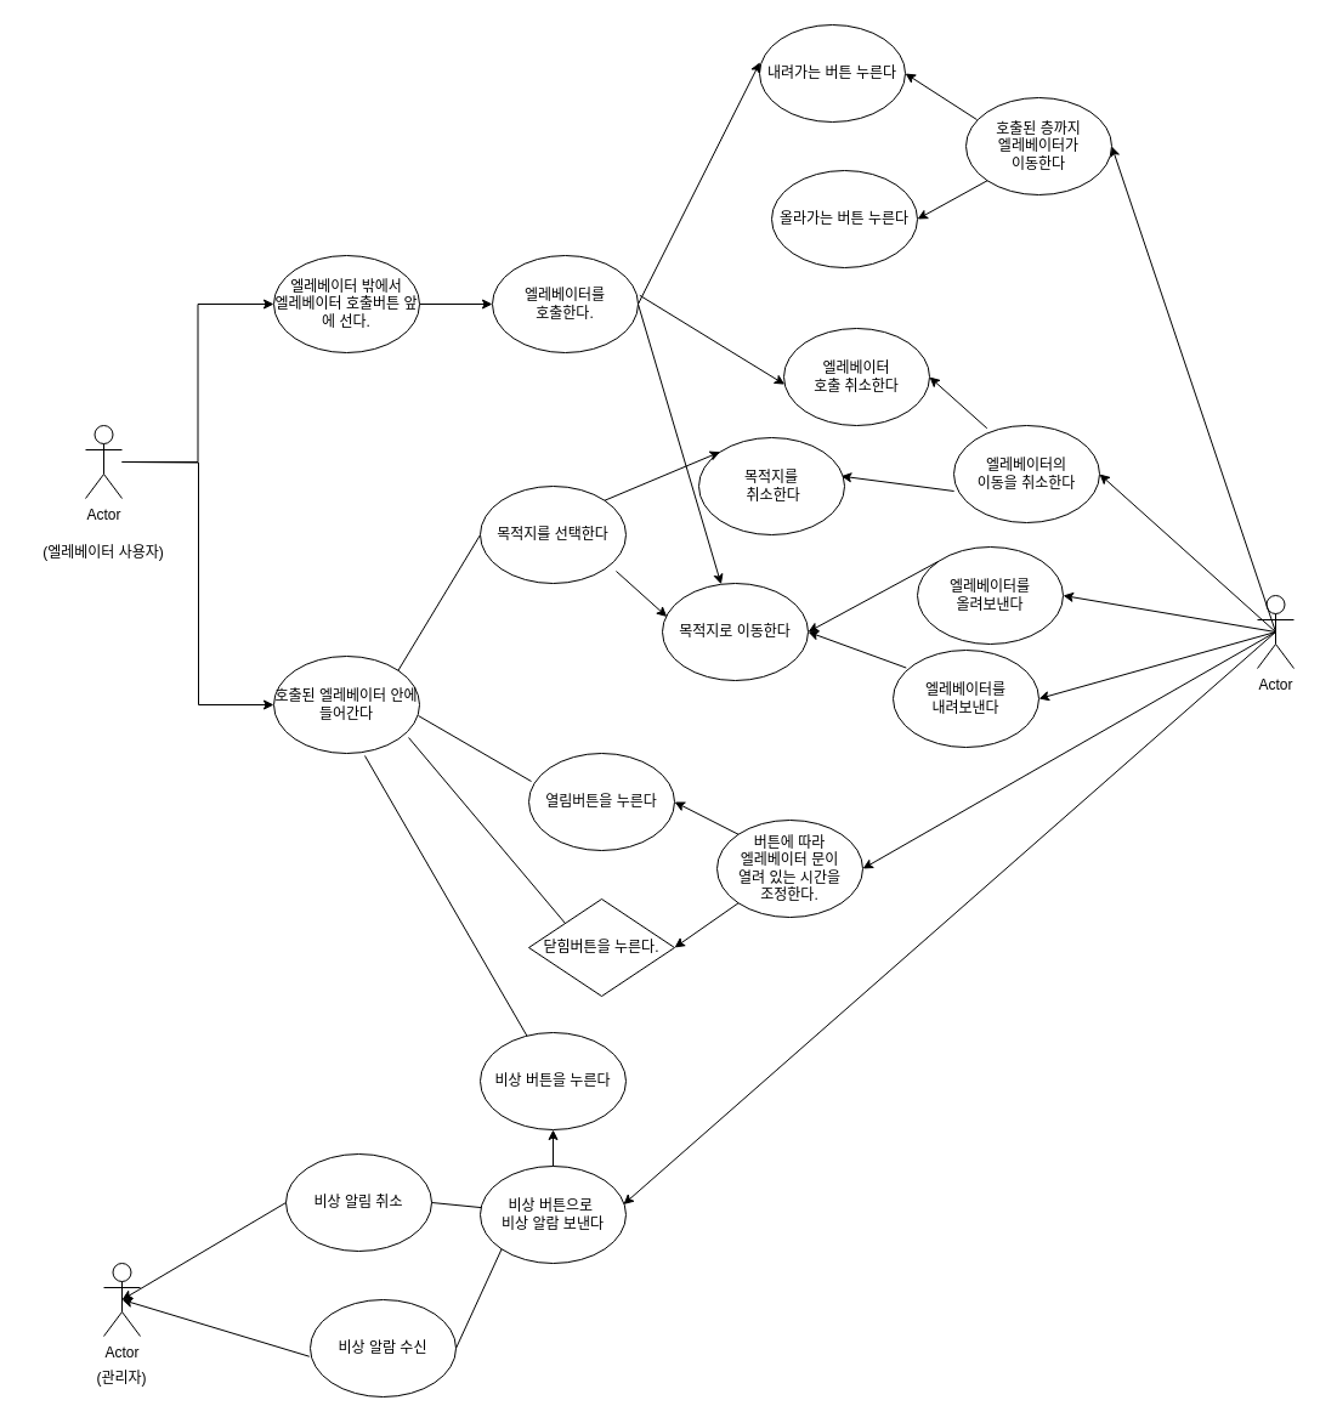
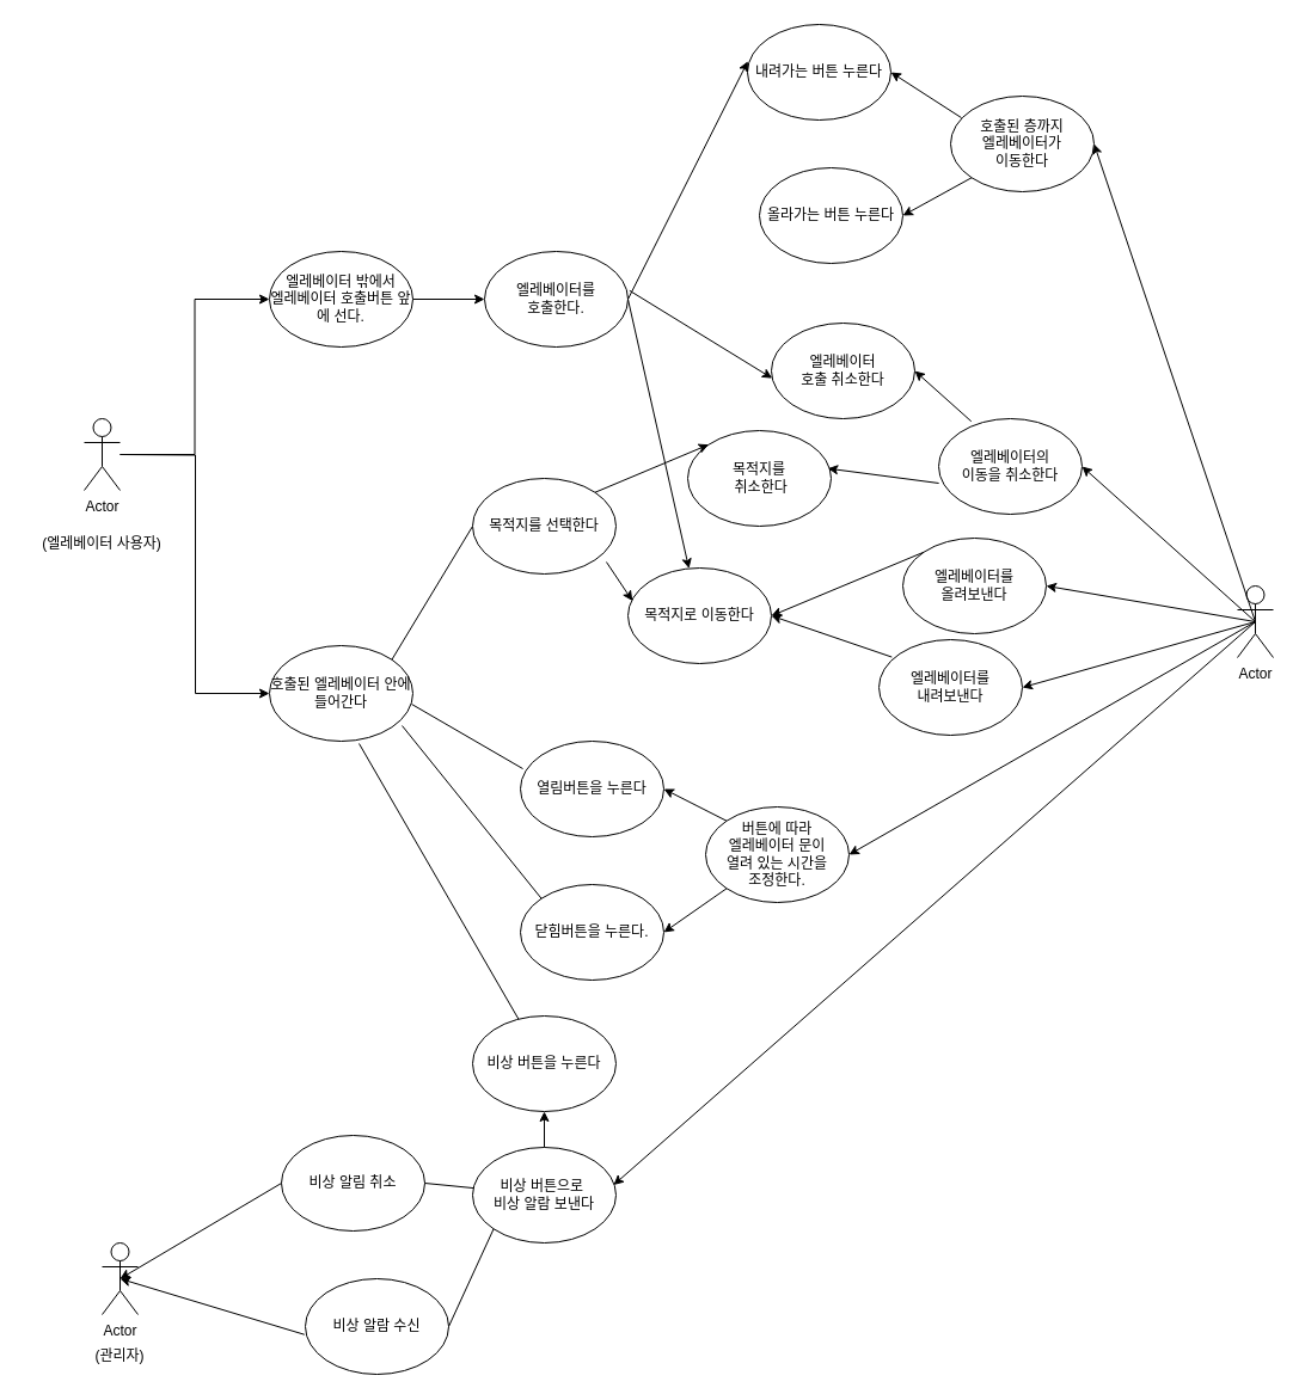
  <mxCell id="0" />
  <mxCell id="1" parent="0" />
  <mxCell id="2" value="" style="edgeStyle=orthogonalEdgeStyle;rounded=0;orthogonalLoop=1;jettySize=auto;html=1;entryX=0;entryY=0.5;entryDx=0;entryDy=0;" parent="1" source="3" target="6" edge="1"><mxGeometry relative="1" as="geometry"><mxPoint x="155" y="380" as="targetPoint" /></mxGeometry></mxCell>
  <mxCell id="3" value="Actor" style="shape=umlActor;verticalLabelPosition=bottom;verticalAlign=top;html=1;outlineConnect=0;" parent="1" vertex="1"><mxGeometry x="70" y="350" width="30" height="60" as="geometry" /></mxCell>
  <mxCell id="4" value="Actor" style="shape=umlActor;verticalLabelPosition=bottom;verticalAlign=top;html=1;outlineConnect=0;" parent="1" vertex="1"><mxGeometry x="85" y="1040" width="30" height="60" as="geometry" /></mxCell>
  <mxCell id="5" value="" style="edgeStyle=orthogonalEdgeStyle;rounded=0;orthogonalLoop=1;jettySize=auto;html=1;" edge="1" parent="1" source="6" target="29"><mxGeometry relative="1" as="geometry" /></mxCell>
  <mxCell id="6" value="엘레베이터 밖에서&lt;br&gt;엘레베이터 호출버튼 앞에 선다." style="ellipse;whiteSpace=wrap;html=1;" parent="1" vertex="1"><mxGeometry x="225" y="210" width="120" height="80" as="geometry" /></mxCell>
  <mxCell id="7" value="" style="edgeStyle=orthogonalEdgeStyle;rounded=0;orthogonalLoop=1;jettySize=auto;html=1;entryX=0;entryY=0.5;entryDx=0;entryDy=0;" parent="1" target="8" edge="1"><mxGeometry relative="1" as="geometry"><mxPoint x="100" y="380" as="sourcePoint" /><mxPoint x="155" y="380" as="targetPoint" /></mxGeometry></mxCell>
  <mxCell id="8" value="호출된 엘레베이터 안에 들어간다" style="ellipse;whiteSpace=wrap;html=1;" parent="1" vertex="1"><mxGeometry x="225" y="540" width="120" height="80" as="geometry" /></mxCell>
  <mxCell id="9" value="내려가는 버튼 누른다" style="ellipse;whiteSpace=wrap;html=1;" parent="1" vertex="1"><mxGeometry x="625" y="20" width="120" height="80" as="geometry" /></mxCell>
  <mxCell id="10" value="올라가는 버튼 누른다" style="ellipse;whiteSpace=wrap;html=1;" parent="1" vertex="1"><mxGeometry x="635" y="140" width="120" height="80" as="geometry" /></mxCell>
- <mxCell id="11" value="목적지로 이동한다" style="ellipse;whiteSpace=wrap;html=1;" parent="1" vertex="1"><mxGeometry x="545" y="480" width="120" height="80" as="geometry" /></mxCell>
+ <mxCell id="11" value="목적지로 이동한다" style="ellipse;whiteSpace=wrap;html=1;" parent="1" vertex="1"><mxGeometry x="525" y="475" width="120" height="80" as="geometry" /></mxCell>
  <mxCell id="12" value="목적지를&lt;br&gt;&amp;nbsp;취소한다" style="ellipse;whiteSpace=wrap;html=1;" parent="1" vertex="1"><mxGeometry x="575" y="360" width="120" height="80" as="geometry" /></mxCell>
  <mxCell id="13" value="열림버튼을 누른다" style="ellipse;whiteSpace=wrap;html=1;" parent="1" vertex="1"><mxGeometry x="435" y="620" width="120" height="80" as="geometry" /></mxCell>
- <mxCell id="14" value="닫힘버튼을 누른다." style="rhombus;whiteSpace=wrap;html=1;" parent="1" vertex="1"><mxGeometry x="435" y="740" width="120" height="80" as="geometry" /></mxCell>
+ <mxCell id="14" value="닫힘버튼을 누른다." style="ellipse;whiteSpace=wrap;html=1;" parent="1" vertex="1"><mxGeometry x="435" y="740" width="120" height="80" as="geometry" /></mxCell>
  <mxCell id="15" value="비상 버튼으로&amp;nbsp;&lt;br&gt;비상 알람 보낸다" style="ellipse;whiteSpace=wrap;html=1;" parent="1" vertex="1"><mxGeometry x="395" y="960" width="120" height="80" as="geometry" /></mxCell>
  <mxCell id="16" value="비상 알림 취소" style="ellipse;whiteSpace=wrap;html=1;" parent="1" vertex="1"><mxGeometry x="235" y="950" width="120" height="80" as="geometry" /></mxCell>
  <mxCell id="17" value="(엘레베이터 사용자)" style="text;html=1;strokeColor=none;fillColor=none;align=center;verticalAlign=middle;whiteSpace=wrap;rounded=0;" parent="1" vertex="1"><mxGeometry x="20" y="430" width="130" height="50" as="geometry" /></mxCell>
  <mxCell id="18" value="" style="endArrow=classic;html=1;rounded=0;exitX=0;exitY=0.5;exitDx=0;exitDy=0;entryX=0.5;entryY=0.5;entryDx=0;entryDy=0;entryPerimeter=0;" parent="1" source="16" target="4" edge="1"><mxGeometry width="50" height="50" relative="1" as="geometry"><mxPoint x="125" y="970" as="sourcePoint" /><mxPoint x="145" y="840" as="targetPoint" /></mxGeometry></mxCell>
  <mxCell id="19" value="(관리자)" style="text;html=1;strokeColor=none;fillColor=none;align=center;verticalAlign=middle;whiteSpace=wrap;rounded=0;" parent="1" vertex="1"><mxGeometry x="70" y="1120" width="60" height="30" as="geometry" /></mxCell>
  <mxCell id="20" value="비상 알람 수신" style="ellipse;whiteSpace=wrap;html=1;" parent="1" vertex="1"><mxGeometry x="255" y="1070" width="120" height="80" as="geometry" /></mxCell>
  <mxCell id="21" value="" style="endArrow=classic;html=1;rounded=0;entryX=0.5;entryY=0.5;entryDx=0;entryDy=0;entryPerimeter=0;exitX=-0.006;exitY=0.584;exitDx=0;exitDy=0;exitPerimeter=0;" parent="1" source="20" target="4" edge="1"><mxGeometry width="50" height="50" relative="1" as="geometry"><mxPoint x="275" y="950" as="sourcePoint" /><mxPoint x="540" y="1070" as="targetPoint" /></mxGeometry></mxCell>
  <mxCell id="22" value="" style="endArrow=none;html=1;rounded=0;exitX=1;exitY=0.5;exitDx=0;exitDy=0;entryX=0;entryY=1;entryDx=0;entryDy=0;" parent="1" source="20" target="15" edge="1"><mxGeometry width="50" height="50" relative="1" as="geometry"><mxPoint x="590" y="1010" as="sourcePoint" /><mxPoint x="835" y="560" as="targetPoint" /></mxGeometry></mxCell>
  <mxCell id="23" value="" style="endArrow=none;html=1;rounded=0;entryX=0.625;entryY=1.025;entryDx=0;entryDy=0;entryPerimeter=0;" parent="1" source="41" target="8" edge="1"><mxGeometry width="50" height="50" relative="1" as="geometry"><mxPoint x="565" y="790" as="sourcePoint" /><mxPoint x="805" y="500" as="targetPoint" /></mxGeometry></mxCell>
  <mxCell id="24" value="" style="endArrow=none;html=1;rounded=0;exitX=0.017;exitY=0.288;exitDx=0;exitDy=0;entryX=0.992;entryY=0.613;entryDx=0;entryDy=0;entryPerimeter=0;exitPerimeter=0;" parent="1" source="13" target="8" edge="1"><mxGeometry width="50" height="50" relative="1" as="geometry"><mxPoint x="445" y="580" as="sourcePoint" /><mxPoint x="355" y="583" as="targetPoint" /></mxGeometry></mxCell>
  <mxCell id="25" value="" style="endArrow=none;html=1;rounded=0;entryX=0.925;entryY=0.838;entryDx=0;entryDy=0;entryPerimeter=0;exitX=0;exitY=0;exitDx=0;exitDy=0;" parent="1" source="14" target="8" edge="1"><mxGeometry width="50" height="50" relative="1" as="geometry"><mxPoint x="447" y="653" as="sourcePoint" /><mxPoint x="354" y="599" as="targetPoint" /></mxGeometry></mxCell>
  <mxCell id="26" value="" style="endArrow=none;html=1;rounded=0;exitX=1;exitY=0.5;exitDx=0;exitDy=0;" parent="1" source="16" target="15" edge="1"><mxGeometry width="50" height="50" relative="1" as="geometry"><mxPoint x="487" y="723" as="sourcePoint" /><mxPoint x="394" y="669" as="targetPoint" /></mxGeometry></mxCell>
  <mxCell id="27" value="엘레베이터&lt;br&gt;호출 취소한다" style="ellipse;whiteSpace=wrap;html=1;" parent="1" vertex="1"><mxGeometry x="645" y="270" width="120" height="80" as="geometry" /></mxCell>
  <mxCell id="28" value="Actor" style="shape=umlActor;verticalLabelPosition=bottom;verticalAlign=top;html=1;outlineConnect=0;" vertex="1" parent="1"><mxGeometry x="1035" y="490" width="30" height="60" as="geometry" /></mxCell>
  <mxCell id="29" value="엘레베이터를 &lt;br&gt;호출한다." style="ellipse;whiteSpace=wrap;html=1;" vertex="1" parent="1"><mxGeometry x="405" y="210" width="120" height="80" as="geometry" /></mxCell>
  <mxCell id="30" value="" style="endArrow=classic;html=1;rounded=0;exitX=1.011;exitY=0.41;exitDx=0;exitDy=0;exitPerimeter=0;entryX=0.006;entryY=0.577;entryDx=0;entryDy=0;entryPerimeter=0;" edge="1" parent="1" source="29" target="27"><mxGeometry width="50" height="50" relative="1" as="geometry"><mxPoint x="585" y="220" as="sourcePoint" /><mxPoint x="635" y="170" as="targetPoint" /></mxGeometry></mxCell>
  <mxCell id="31" value="" style="endArrow=classic;html=1;rounded=0;exitX=1;exitY=0.5;exitDx=0;exitDy=0;entryX=0.003;entryY=0.385;entryDx=0;entryDy=0;entryPerimeter=0;" edge="1" parent="1" source="29" target="9"><mxGeometry width="50" height="50" relative="1" as="geometry"><mxPoint x="536" y="253" as="sourcePoint" /><mxPoint x="646" y="186" as="targetPoint" /></mxGeometry></mxCell>
  <mxCell id="32" value="" style="endArrow=classic;html=1;rounded=0;exitX=1;exitY=0.5;exitDx=0;exitDy=0;" edge="1" parent="1" source="29" target="11"><mxGeometry width="50" height="50" relative="1" as="geometry"><mxPoint x="546" y="263" as="sourcePoint" /><mxPoint x="656" y="196" as="targetPoint" /></mxGeometry></mxCell>
  <mxCell id="33" value="" style="endArrow=classic;html=1;rounded=0;exitX=0.5;exitY=0.5;exitDx=0;exitDy=0;exitPerimeter=0;entryX=1;entryY=0.5;entryDx=0;entryDy=0;" edge="1" parent="1" source="28" target="34"><mxGeometry width="50" height="50" relative="1" as="geometry"><mxPoint x="335" y="430" as="sourcePoint" /><mxPoint x="855" y="520" as="targetPoint" /></mxGeometry></mxCell>
  <mxCell id="34" value="엘레베이터를&lt;br&gt;올려보낸다" style="ellipse;whiteSpace=wrap;html=1;" vertex="1" parent="1"><mxGeometry x="755" y="450" width="120" height="80" as="geometry" /></mxCell>
  <mxCell id="35" value="엘레베이터를&lt;br&gt;내려보낸다" style="ellipse;whiteSpace=wrap;html=1;" vertex="1" parent="1"><mxGeometry x="735" y="535" width="120" height="80" as="geometry" /></mxCell>
  <mxCell id="36" value="" style="endArrow=classic;html=1;rounded=0;exitX=0.5;exitY=0.5;exitDx=0;exitDy=0;exitPerimeter=0;entryX=1;entryY=0.5;entryDx=0;entryDy=0;" edge="1" parent="1" source="28" target="35"><mxGeometry width="50" height="50" relative="1" as="geometry"><mxPoint x="935" y="590" as="sourcePoint" /><mxPoint x="858" y="510" as="targetPoint" /></mxGeometry></mxCell>
  <mxCell id="37" value="" style="endArrow=classic;html=1;rounded=0;exitX=0;exitY=0;exitDx=0;exitDy=0;entryX=1;entryY=0.5;entryDx=0;entryDy=0;" edge="1" parent="1" source="34" target="11"><mxGeometry width="50" height="50" relative="1" as="geometry"><mxPoint x="622" y="510" as="sourcePoint" /><mxPoint x="545" y="430" as="targetPoint" /></mxGeometry></mxCell>
  <mxCell id="38" value="" style="endArrow=classic;html=1;rounded=0;exitX=0.09;exitY=0.182;exitDx=0;exitDy=0;entryX=1;entryY=0.5;entryDx=0;entryDy=0;exitPerimeter=0;" edge="1" parent="1" source="35" target="11"><mxGeometry width="50" height="50" relative="1" as="geometry"><mxPoint x="745" y="490" as="sourcePoint" /><mxPoint x="560" y="440" as="targetPoint" /></mxGeometry></mxCell>
  <mxCell id="39" value="" style="endArrow=none;html=1;rounded=0;entryX=1;entryY=0;entryDx=0;entryDy=0;exitX=0;exitY=0.5;exitDx=0;exitDy=0;" edge="1" parent="1" source="40" target="8"><mxGeometry width="50" height="50" relative="1" as="geometry"><mxPoint x="415" y="440" as="sourcePoint" /><mxPoint x="355" y="583" as="targetPoint" /></mxGeometry></mxCell>
  <mxCell id="40" value="목적지를 선택한다" style="ellipse;whiteSpace=wrap;html=1;" vertex="1" parent="1"><mxGeometry x="395" y="400" width="120" height="80" as="geometry" /></mxCell>
  <mxCell id="41" value="비상 버튼을 누른다" style="ellipse;whiteSpace=wrap;html=1;" vertex="1" parent="1"><mxGeometry x="395" y="850" width="120" height="80" as="geometry" /></mxCell>
  <mxCell id="42" value="" style="endArrow=classic;html=1;rounded=0;exitX=0.5;exitY=0.5;exitDx=0;exitDy=0;exitPerimeter=0;entryX=0.983;entryY=0.394;entryDx=0;entryDy=0;entryPerimeter=0;" edge="1" parent="1" source="28" target="15"><mxGeometry width="50" height="50" relative="1" as="geometry"><mxPoint x="935" y="590" as="sourcePoint" /><mxPoint x="755" y="780" as="targetPoint" /></mxGeometry></mxCell>
  <mxCell id="43" value="엘레베이터의 &lt;br&gt;이동을 취소한다" style="ellipse;whiteSpace=wrap;html=1;" vertex="1" parent="1"><mxGeometry x="785" y="350" width="120" height="80" as="geometry" /></mxCell>
  <mxCell id="44" value="" style="endArrow=classic;html=1;rounded=0;entryX=1;entryY=0.5;entryDx=0;entryDy=0;exitX=0.5;exitY=0.5;exitDx=0;exitDy=0;exitPerimeter=0;" edge="1" parent="1" target="43" source="28"><mxGeometry width="50" height="50" relative="1" as="geometry"><mxPoint x="955" y="530" as="sourcePoint" /><mxPoint x="744" y="640" as="targetPoint" /></mxGeometry></mxCell>
  <mxCell id="45" value="" style="endArrow=classic;html=1;rounded=0;exitX=0.001;exitY=0.675;exitDx=0;exitDy=0;entryX=0.977;entryY=0.396;entryDx=0;entryDy=0;exitPerimeter=0;entryPerimeter=0;" edge="1" parent="1" source="43" target="12"><mxGeometry width="50" height="50" relative="1" as="geometry"><mxPoint x="631" y="620" as="sourcePoint" /><mxPoint x="555" y="570" as="targetPoint" /></mxGeometry></mxCell>
  <mxCell id="46" value="" style="endArrow=classic;html=1;rounded=0;exitX=1;exitY=0;exitDx=0;exitDy=0;entryX=0;entryY=0;entryDx=0;entryDy=0;" edge="1" parent="1" source="40" target="12"><mxGeometry width="50" height="50" relative="1" as="geometry"><mxPoint x="535" y="260" as="sourcePoint" /><mxPoint x="670" y="269" as="targetPoint" /></mxGeometry></mxCell>
  <mxCell id="47" value="" style="endArrow=classic;html=1;rounded=0;exitX=0.933;exitY=0.875;exitDx=0;exitDy=0;entryX=0.031;entryY=0.344;entryDx=0;entryDy=0;entryPerimeter=0;exitPerimeter=0;" edge="1" parent="1" source="40" target="11"><mxGeometry width="50" height="50" relative="1" as="geometry"><mxPoint x="507" y="422" as="sourcePoint" /><mxPoint x="603" y="382" as="targetPoint" /></mxGeometry></mxCell>
  <mxCell id="48" value="" style="endArrow=classic;html=1;rounded=0;exitX=0.227;exitY=0.028;exitDx=0;exitDy=0;entryX=1;entryY=0.5;entryDx=0;entryDy=0;exitPerimeter=0;" edge="1" parent="1" source="43" target="27"><mxGeometry width="50" height="50" relative="1" as="geometry"><mxPoint x="806" y="375" as="sourcePoint" /><mxPoint x="702" y="402" as="targetPoint" /></mxGeometry></mxCell>
  <mxCell id="49" value="" style="endArrow=classic;html=1;rounded=0;entryX=1;entryY=0.5;entryDx=0;entryDy=0;exitX=0.5;exitY=0.5;exitDx=0;exitDy=0;exitPerimeter=0;" edge="1" parent="1" target="50" source="28"><mxGeometry width="50" height="50" relative="1" as="geometry"><mxPoint x="930" y="520" as="sourcePoint" /><mxPoint x="895" y="150" as="targetPoint" /></mxGeometry></mxCell>
  <mxCell id="50" value="호출된 층까지&lt;br&gt;엘레베이터가&lt;br&gt;이동한다" style="ellipse;whiteSpace=wrap;html=1;" vertex="1" parent="1"><mxGeometry x="795" y="80" width="120" height="80" as="geometry" /></mxCell>
  <mxCell id="51" value="" style="endArrow=classic;html=1;rounded=0;exitX=0;exitY=1;exitDx=0;exitDy=0;entryX=1;entryY=0.5;entryDx=0;entryDy=0;" edge="1" parent="1" source="50" target="10"><mxGeometry width="50" height="50" relative="1" as="geometry"><mxPoint x="795" y="414" as="sourcePoint" /><mxPoint x="702" y="402" as="targetPoint" /></mxGeometry></mxCell>
  <mxCell id="52" value="" style="endArrow=classic;html=1;rounded=0;exitX=0.075;exitY=0.226;exitDx=0;exitDy=0;entryX=1;entryY=0.5;entryDx=0;entryDy=0;exitPerimeter=0;" edge="1" parent="1" source="50" target="9"><mxGeometry width="50" height="50" relative="1" as="geometry"><mxPoint x="823" y="158" as="sourcePoint" /><mxPoint x="765" y="190" as="targetPoint" /></mxGeometry></mxCell>
  <mxCell id="53" value="버튼에 따라&lt;br&gt;엘레베이터 문이 &lt;br&gt;열려 있는 시간을 &lt;br&gt;조정한다." style="ellipse;whiteSpace=wrap;html=1;" vertex="1" parent="1"><mxGeometry x="590" y="675" width="120" height="80" as="geometry" /></mxCell>
  <mxCell id="54" value="" style="endArrow=classic;html=1;rounded=0;exitX=0.5;exitY=0.5;exitDx=0;exitDy=0;exitPerimeter=0;entryX=1;entryY=0.5;entryDx=0;entryDy=0;" edge="1" parent="1" target="53" source="28"><mxGeometry width="50" height="50" relative="1" as="geometry"><mxPoint x="905" y="660" as="sourcePoint" /><mxPoint x="713" y="650" as="targetPoint" /></mxGeometry></mxCell>
  <mxCell id="55" value="" style="endArrow=classic;html=1;rounded=0;exitX=0;exitY=1;exitDx=0;exitDy=0;entryX=1;entryY=0.5;entryDx=0;entryDy=0;" edge="1" parent="1" source="53" target="14"><mxGeometry width="50" height="50" relative="1" as="geometry"><mxPoint x="608" y="774" as="sourcePoint" /><mxPoint x="515" y="762" as="targetPoint" /></mxGeometry></mxCell>
  <mxCell id="56" value="" style="endArrow=classic;html=1;rounded=0;exitX=0;exitY=0;exitDx=0;exitDy=0;entryX=1;entryY=0.5;entryDx=0;entryDy=0;" edge="1" parent="1" source="53" target="13"><mxGeometry width="50" height="50" relative="1" as="geometry"><mxPoint x="635" y="722" as="sourcePoint" /><mxPoint x="588" y="680" as="targetPoint" /></mxGeometry></mxCell>
  <mxCell id="57" value="" style="endArrow=classic;html=1;rounded=0;exitX=0.5;exitY=0;exitDx=0;exitDy=0;entryX=0.5;entryY=1;entryDx=0;entryDy=0;" edge="1" parent="1" source="15" target="41"><mxGeometry width="50" height="50" relative="1" as="geometry"><mxPoint x="618" y="753" as="sourcePoint" /><mxPoint x="565" y="790" as="targetPoint" /></mxGeometry></mxCell>
